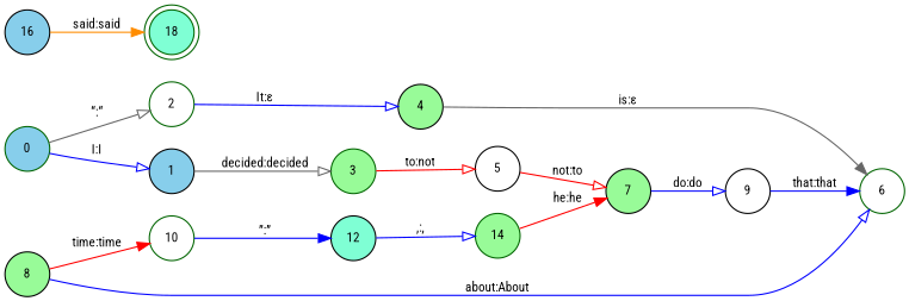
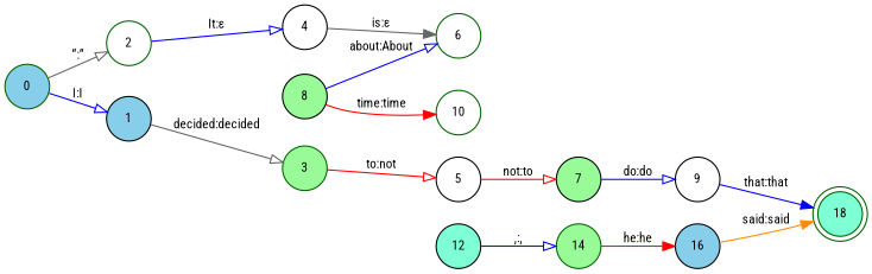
  digraph {
    fontname="Roboto Condensed"
    rankdir=LR
    node [color=black fillcolor=white fontname="Roboto Condensed" fontsize=11 shape=circle style=filled]
    edge [arrowhead=onormal color=blue fontname="Roboto Condensed" fontsize=11 weight=2]
    0 [color=darkgreen fillcolor=skyblue]
    2 [color=darkgreen]
    1 [fillcolor=skyblue]
-   4 [fillcolor=palegreen]
+   4
    3 [color=darkgreen fillcolor=palegreen]
    6 [color=darkgreen]
    8 [fillcolor=palegreen]
    10 [color=darkgreen]
    12 [fillcolor=aquamarine]
    14 [color=darkgreen fillcolor=palegreen]
    16 [fillcolor=skyblue]
    18 [color=darkgreen fillcolor=aquamarine peripheries=2]
    5
    7 [fillcolor=palegreen]
    9
    0 -> 2 [color=gray40 label="“:“"]
    0 -> 1 [label="I:I"]
    2 -> 4 [label="It:ε"]
    1 -> 3 [color=gray40 label="decided:decided"]
    4 -> 6 [arrowhead=normal color=gray40 label="is:ε"]
    3 -> 5 [color=red label="to:not"]
    8 -> 6 [label="about:About"]
    8 -> 10 [arrowhead=normal color=red label="time:time"]
-   10 -> 12 [arrowhead=normal label="”:”"]
    12 -> 14 [label=",:,"]
-   14 -> 7 [arrowhead=normal color=red label="he:he"]
+   14 -> 16 [arrowhead=normal color=red label="he:he"]
    16 -> 18 [arrowhead=normal color=darkorange label="said:said"]
    5 -> 7 [color=red label="not:to"]
    7 -> 9 [label="do:do"]
-   9 -> 6 [arrowhead=normal label="that:that"]
+   9 -> 18 [arrowhead=normal label="that:that"]
  }
